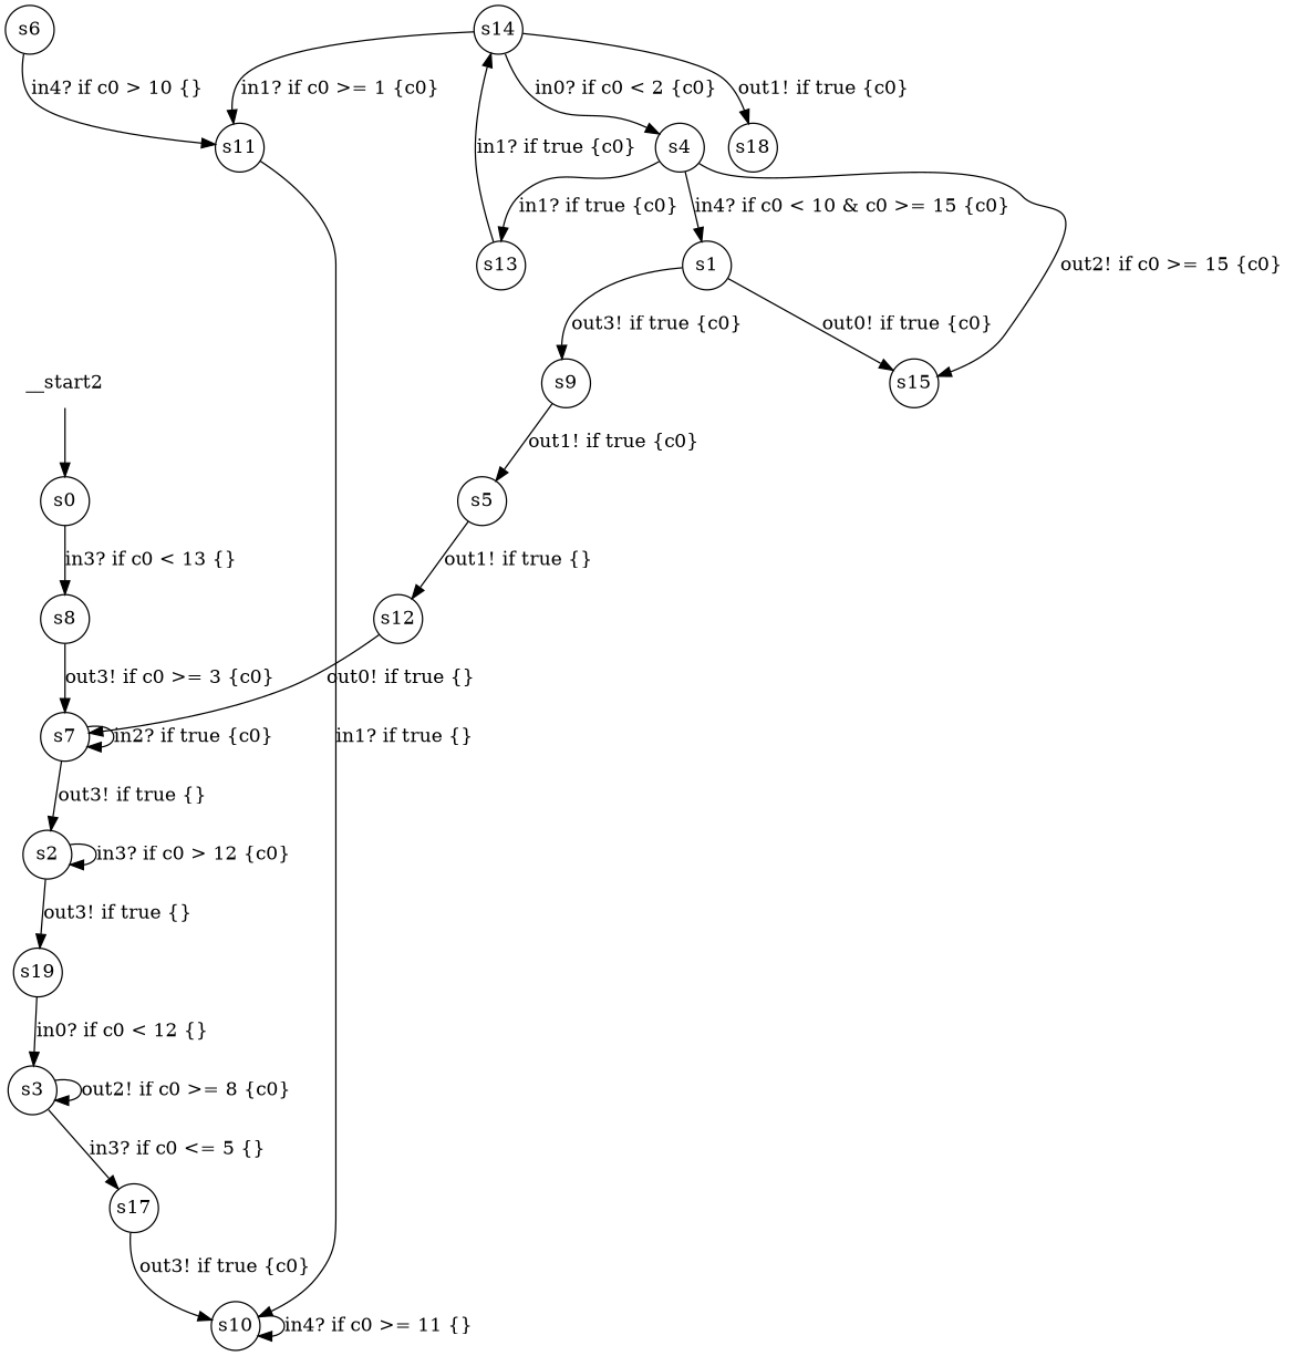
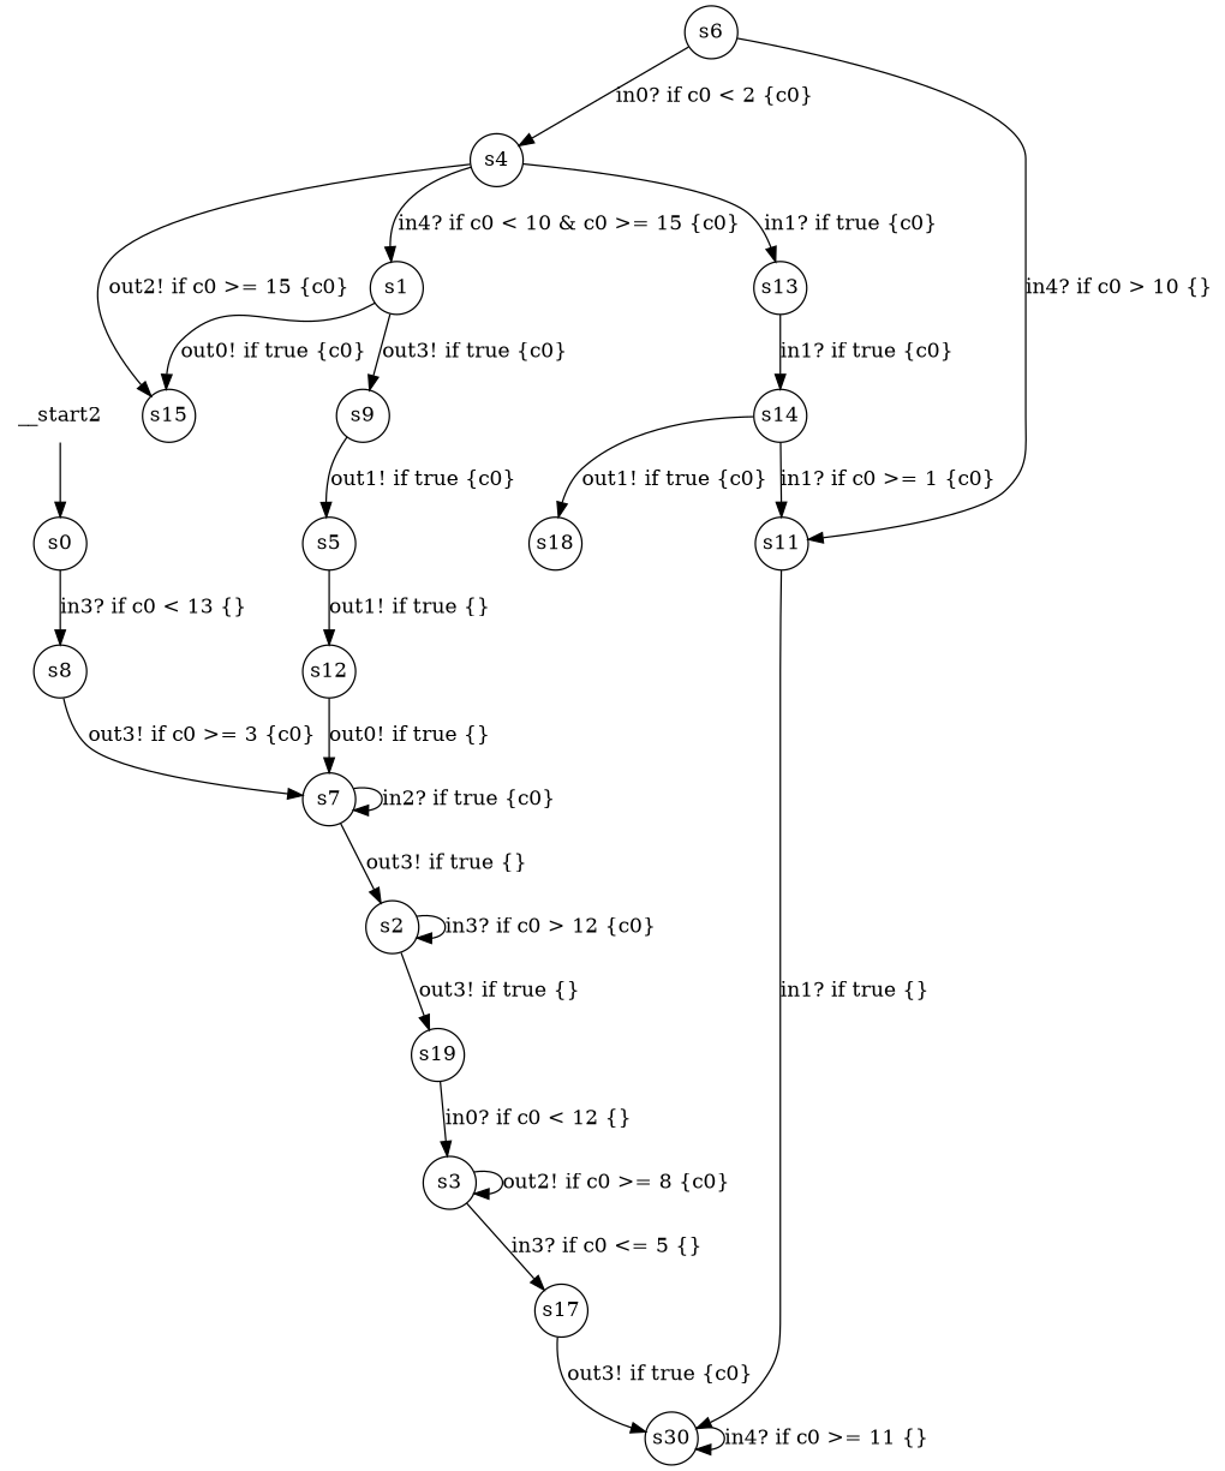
  digraph {
    node [shape=circle margin=0]
    n1 [label=__start2 shape=none margin=""]
    n2 [label=s0]
    n3 [label=s8]
    n4 [label=s7]
    n5 [label=s1]
    n6 [label=s9]
    n7 [label=s15]
    n8 [label=s5]
    n9 [label=s2]
    n10 [label=s19]
    n11 [label=s3]
    n12 [label=s17]
    n13 [label=s6]
    n14 [label=s4]
    n15 [label=s11]
-   n16 [label=s10]
+   n16 [label=s30]
    n17 [label=s13]
    n18 [label=s14]
    n19 [label=s12]
    n20 [label=s18]
    n1 -> n2
    n2 -> n3 [label="in3? if c0 < 13 {} "]
    n3 -> n4 [label="out3! if c0 >= 3 {c0} "]
    n4 -> n4 [label="in2? if true {c0} "]
    n4 -> n9 [label="out3! if true {} "]
    n5 -> n6 [label="out3! if true {c0} "]
    n5 -> n7 [label="out0! if true {c0} "]
    n6 -> n8 [label="out1! if true {c0} "]
    n8 -> n19 [label="out1! if true {} "]
    n9 -> n9 [label="in3? if c0 > 12 {c0} "]
    n9 -> n10 [label="out3! if true {} "]
    n10 -> n11 [label="in0? if c0 < 12 {} "]
    n11 -> n11 [label="out2! if c0 >= 8 {c0} "]
    n11 -> n12 [label="in3? if c0 <= 5 {} "]
    n12 -> n16 [label="out3! if true {c0} "]
-   n18 -> n14 [label="in0? if c0 < 2 {c0} "]
+   n13 -> n14 [label="in0? if c0 < 2 {c0} "]
    n13 -> n15 [label="in4? if c0 > 10 {} "]
    n14 -> n5 [label="in4? if c0 < 10 & c0 >= 15 {c0} "]
    n14 -> n7 [label="out2! if c0 >= 15 {c0} "]
    n14 -> n17 [label="in1? if true {c0} "]
    n15 -> n16 [label="in1? if true {} "]
    n16 -> n16 [label="in4? if c0 >= 11 {} "]
    n17 -> n18 [label="in1? if true {c0} "]
    n18 -> n15 [label="in1? if c0 >= 1 {c0} "]
    n18 -> n20 [label="out1! if true {c0} "]
    n19 -> n4 [label="out0! if true {} "]
  }
